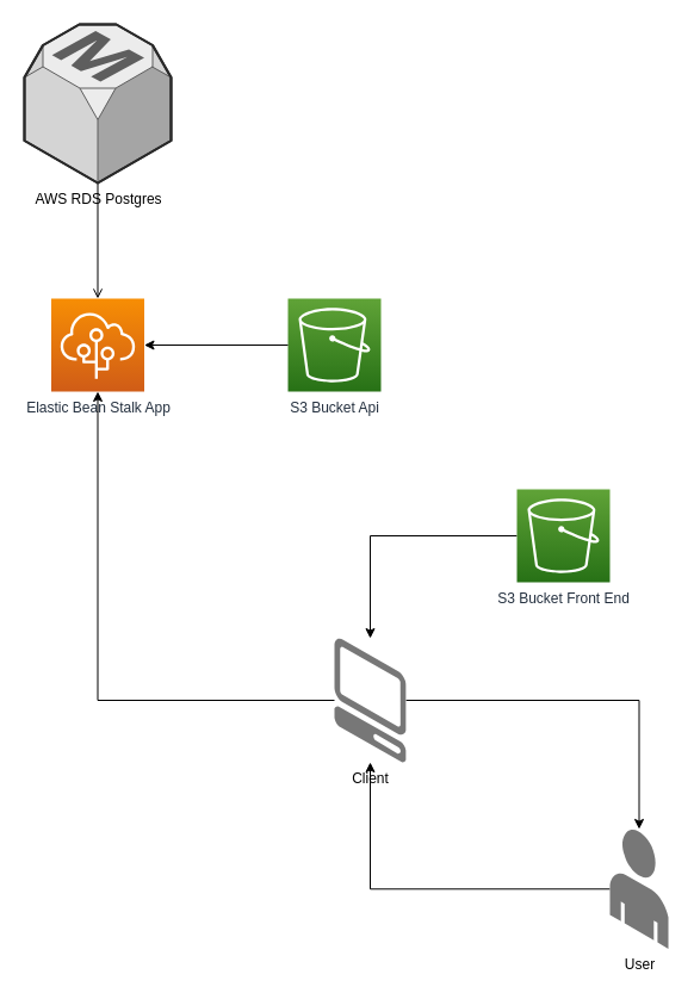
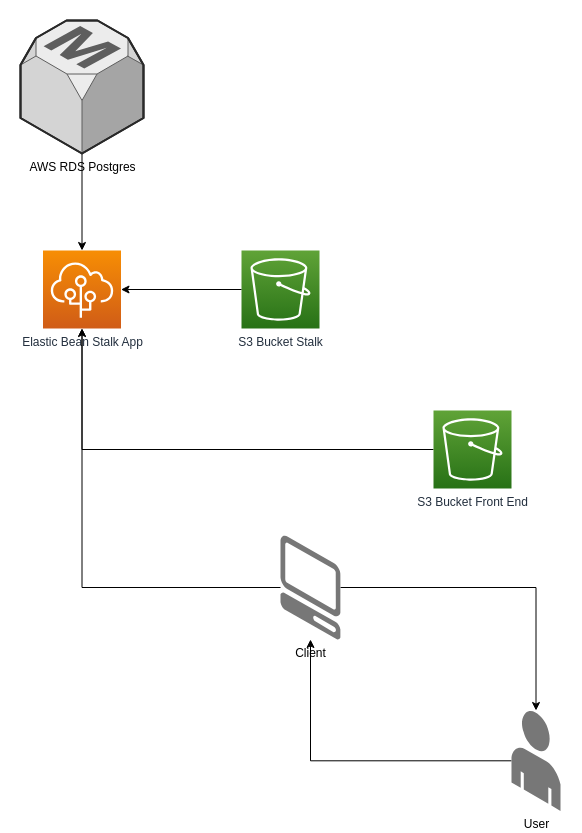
  <mxCell id="0" />
  <mxCell id="1" parent="0" />
- <mxCell id="2" value="" style="edgeStyle=orthogonalEdgeStyle;rounded=0;orthogonalLoop=1;jettySize=auto;html=1;endArrow=open;" parent="1" source="3" target="7" edge="1"><mxGeometry relative="1" as="geometry"><mxPoint x="80" y="310" as="targetPoint" /></mxGeometry></mxCell>
+ <mxCell id="2" value="" style="edgeStyle=orthogonalEdgeStyle;rounded=0;orthogonalLoop=1;jettySize=auto;html=1;" parent="1" source="3" target="7" edge="1"><mxGeometry relative="1" as="geometry"><mxPoint x="80" y="310" as="targetPoint" /></mxGeometry></mxCell>
  <mxCell id="3" value="AWS RDS Postgres" style="verticalLabelPosition=bottom;html=1;verticalAlign=top;strokeWidth=1;align=center;outlineConnect=0;dashed=0;outlineConnect=0;shape=mxgraph.aws3d.rdsMaster;fillColor=#ECECEC;strokeColor=#5E5E5E;aspect=fixed;" parent="1" vertex="1"><mxGeometry x="20" y="20" width="123" height="133" as="geometry" /></mxCell>
  <mxCell id="4" style="edgeStyle=orthogonalEdgeStyle;rounded=0;orthogonalLoop=1;jettySize=auto;html=1;" parent="1" source="5" target="13" edge="1"><mxGeometry relative="1" as="geometry" /></mxCell>
- <mxCell id="5" value="User" style="verticalLabelPosition=bottom;html=1;verticalAlign=top;strokeWidth=1;align=center;outlineConnect=0;dashed=0;outlineConnect=0;shape=mxgraph.aws3d.end_user;strokeColor=none;fillColor=#777777;aspect=fixed;" parent="1" vertex="1"><mxGeometry x="511" y="695" width="49" height="100.46" as="geometry" /></mxCell>
- <mxCell id="6" value="S3 Bucket Api" style="sketch=0;points=[[0,0,0],[0.25,0,0],[0.5,0,0],[0.75,0,0],[1,0,0],[0,1,0],[0.25,1,0],[0.5,1,0],[0.75,1,0],[1,1,0],[0,0.25,0],[0,0.5,0],[0,0.75,0],[1,0.25,0],[1,0.5,0],[1,0.75,0]];outlineConnect=0;fontColor=#232F3E;gradientColor=#60A337;gradientDirection=north;fillColor=#277116;strokeColor=#ffffff;dashed=0;verticalLabelPosition=bottom;verticalAlign=top;align=center;html=1;fontSize=12;fontStyle=0;aspect=fixed;shape=mxgraph.aws4.resourceIcon;resIcon=mxgraph.aws4.s3;" parent="1" vertex="1"><mxGeometry x="241" y="250" width="78" height="78" as="geometry" /></mxCell>
+ <mxCell id="5" value="User" style="verticalLabelPosition=bottom;html=1;verticalAlign=top;strokeWidth=1;align=center;outlineConnect=0;dashed=0;outlineConnect=0;shape=mxgraph.aws3d.end_user;strokeColor=none;fillColor=#777777;aspect=fixed;" parent="1" vertex="1"><mxGeometry x="511" y="710" width="49" height="100.46" as="geometry" /></mxCell>
+ <mxCell id="6" value="S3 Bucket Stalk" style="sketch=0;points=[[0,0,0],[0.25,0,0],[0.5,0,0],[0.75,0,0],[1,0,0],[0,1,0],[0.25,1,0],[0.5,1,0],[0.75,1,0],[1,1,0],[0,0.25,0],[0,0.5,0],[0,0.75,0],[1,0.25,0],[1,0.5,0],[1,0.75,0]];outlineConnect=0;fontColor=#232F3E;gradientColor=#60A337;gradientDirection=north;fillColor=#277116;strokeColor=#ffffff;dashed=0;verticalLabelPosition=bottom;verticalAlign=top;align=center;html=1;fontSize=12;fontStyle=0;aspect=fixed;shape=mxgraph.aws4.resourceIcon;resIcon=mxgraph.aws4.s3;" parent="1" vertex="1"><mxGeometry x="241" y="250" width="78" height="78" as="geometry" /></mxCell>
  <mxCell id="7" value="Elastic Bean Stalk App" style="sketch=0;points=[[0,0,0],[0.25,0,0],[0.5,0,0],[0.75,0,0],[1,0,0],[0,1,0],[0.25,1,0],[0.5,1,0],[0.75,1,0],[1,1,0],[0,0.25,0],[0,0.5,0],[0,0.75,0],[1,0.25,0],[1,0.5,0],[1,0.75,0]];outlineConnect=0;fontColor=#232F3E;gradientColor=#F78E04;gradientDirection=north;fillColor=#D05C17;strokeColor=#ffffff;dashed=0;verticalLabelPosition=bottom;verticalAlign=top;align=center;html=1;fontSize=12;fontStyle=0;aspect=fixed;shape=mxgraph.aws4.resourceIcon;resIcon=mxgraph.aws4.elastic_beanstalk;" parent="1" vertex="1"><mxGeometry x="42.5" y="250" width="78" height="78" as="geometry" /></mxCell>
  <mxCell id="8" value="" style="edgeStyle=orthogonalEdgeStyle;rounded=0;orthogonalLoop=1;jettySize=auto;html=1;" parent="1" source="6" target="7" edge="1"><mxGeometry relative="1" as="geometry"><mxPoint x="370" y="348.6" as="sourcePoint" /></mxGeometry></mxCell>
- <mxCell id="9" value="" style="edgeStyle=orthogonalEdgeStyle;rounded=0;orthogonalLoop=1;jettySize=auto;html=1;" parent="1" source="10" target="13" edge="1"><mxGeometry relative="1" as="geometry" /></mxCell>
+ <mxCell id="9" value="" style="edgeStyle=orthogonalEdgeStyle;rounded=0;orthogonalLoop=1;jettySize=auto;html=1;" parent="1" source="10" target="7" edge="1"><mxGeometry relative="1" as="geometry" /></mxCell>
  <mxCell id="10" value="S3 Bucket Front End" style="sketch=0;points=[[0,0,0],[0.25,0,0],[0.5,0,0],[0.75,0,0],[1,0,0],[0,1,0],[0.25,1,0],[0.5,1,0],[0.75,1,0],[1,1,0],[0,0.25,0],[0,0.5,0],[0,0.75,0],[1,0.25,0],[1,0.5,0],[1,0.75,0]];outlineConnect=0;fontColor=#232F3E;gradientColor=#60A337;gradientDirection=north;fillColor=#277116;strokeColor=#ffffff;dashed=0;verticalLabelPosition=bottom;verticalAlign=top;align=center;html=1;fontSize=12;fontStyle=0;aspect=fixed;shape=mxgraph.aws4.resourceIcon;resIcon=mxgraph.aws4.s3;" parent="1" vertex="1"><mxGeometry x="433" y="410" width="78" height="78" as="geometry" /></mxCell>
  <mxCell id="11" value="" style="edgeStyle=orthogonalEdgeStyle;rounded=0;orthogonalLoop=1;jettySize=auto;html=1;" parent="1" source="13" target="5" edge="1"><mxGeometry relative="1" as="geometry" /></mxCell>
- <mxCell id="12" value="" style="edgeStyle=orthogonalEdgeStyle;rounded=0;orthogonalLoop=1;jettySize=auto;html=1;entryX=0.5;entryY=1;entryDx=0;entryDy=0;entryPerimeter=0;" parent="1" source="13" target="7" edge="1"><mxGeometry relative="1" as="geometry"><mxPoint x="310" y="632" as="targetPoint" /></mxGeometry></mxCell>
+ <mxCell id="12" value="" style="edgeStyle=orthogonalEdgeStyle;rounded=0;orthogonalLoop=1;jettySize=auto;html=1;entryX=0.5;entryY=1;entryDx=0;entryDy=0;entryPerimeter=0;endArrow=open;" parent="1" source="13" target="7" edge="1"><mxGeometry relative="1" as="geometry"><mxPoint x="310" y="632" as="targetPoint" /></mxGeometry></mxCell>
  <mxCell id="13" value="Client" style="verticalLabelPosition=bottom;html=1;verticalAlign=top;strokeWidth=1;align=center;outlineConnect=0;dashed=0;outlineConnect=0;shape=mxgraph.aws3d.client;aspect=fixed;strokeColor=none;fillColor=#777777;" parent="1" vertex="1"><mxGeometry x="280" y="535" width="60" height="104" as="geometry" /></mxCell>
